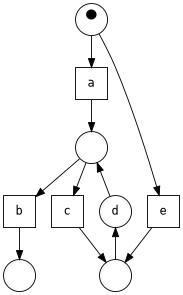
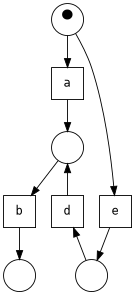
  digraph {
    fontname="DejaVu Sans Mono"
    rankdir=TB
    node [fontname="DejaVu Sans Mono" shape=rect]
    edge [fontname="DejaVu Sans Mono"]
    n1 [fixedsize=true fontsize=40 label="&bull;" shape=circle]
    a [height=.5 width=.5]
    n3 [fixedsize=true label=" " shape=circle]
    n4 [fixedsize=true label=" " shape=circle]
    n5 [fixedsize=true label=" " shape=circle]
    b [height=.5 width=.5]
-   c [height=.5 width=.5]
-   d [height=.5 shape=circle width=.5]
+   d [height=.5 width=.5]
    e [height=.5 width=.5]
    subgraph sub_1 {
      n1
      a
      n3
      n4
      n5
    }
    subgraph sub_2 {
      rank=same
      b
-     c
      d
      e
    }
    subgraph sub_3 {
      n1
      n3
      n4
      n5
    }
    subgraph sub_4 {
      a
      b
-     c
      d
      e
    }
    n1 -> a [weight=2]
    n1 -> e
    a -> n4 [weight=2]
    n4 -> b
-   n4 -> c
    n5 -> d
    b -> n3
-   c -> n5
    d -> n4
    e -> n5
  }
